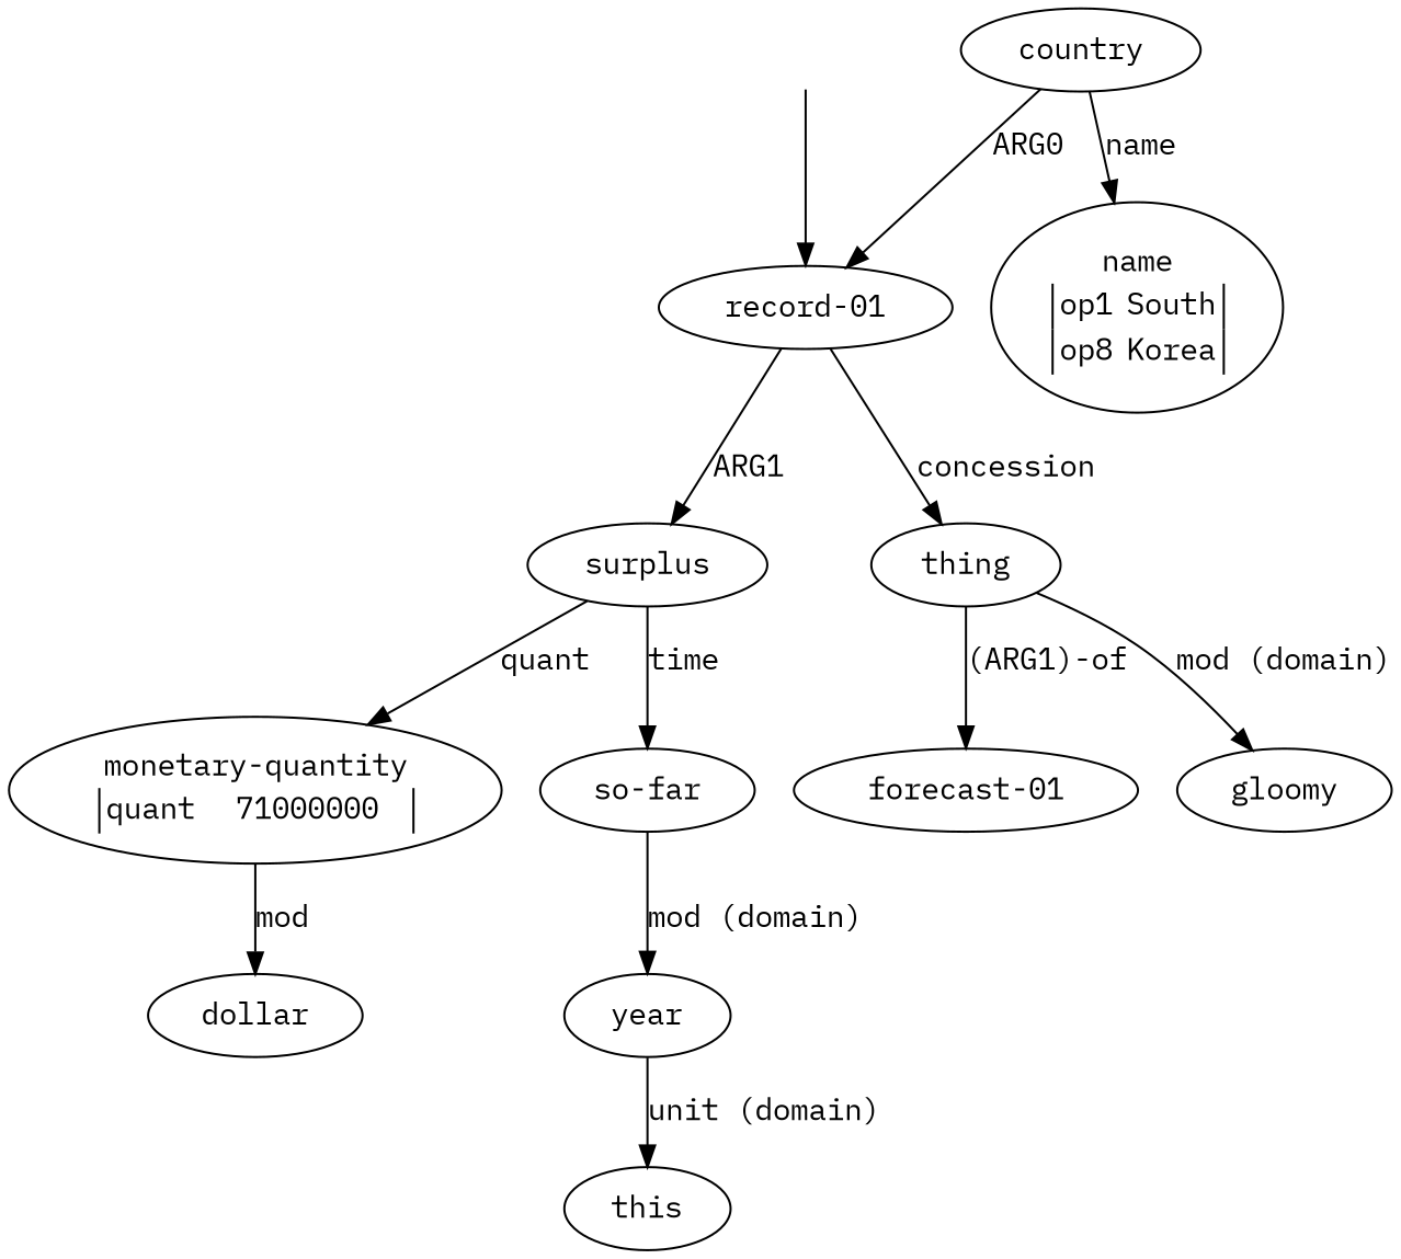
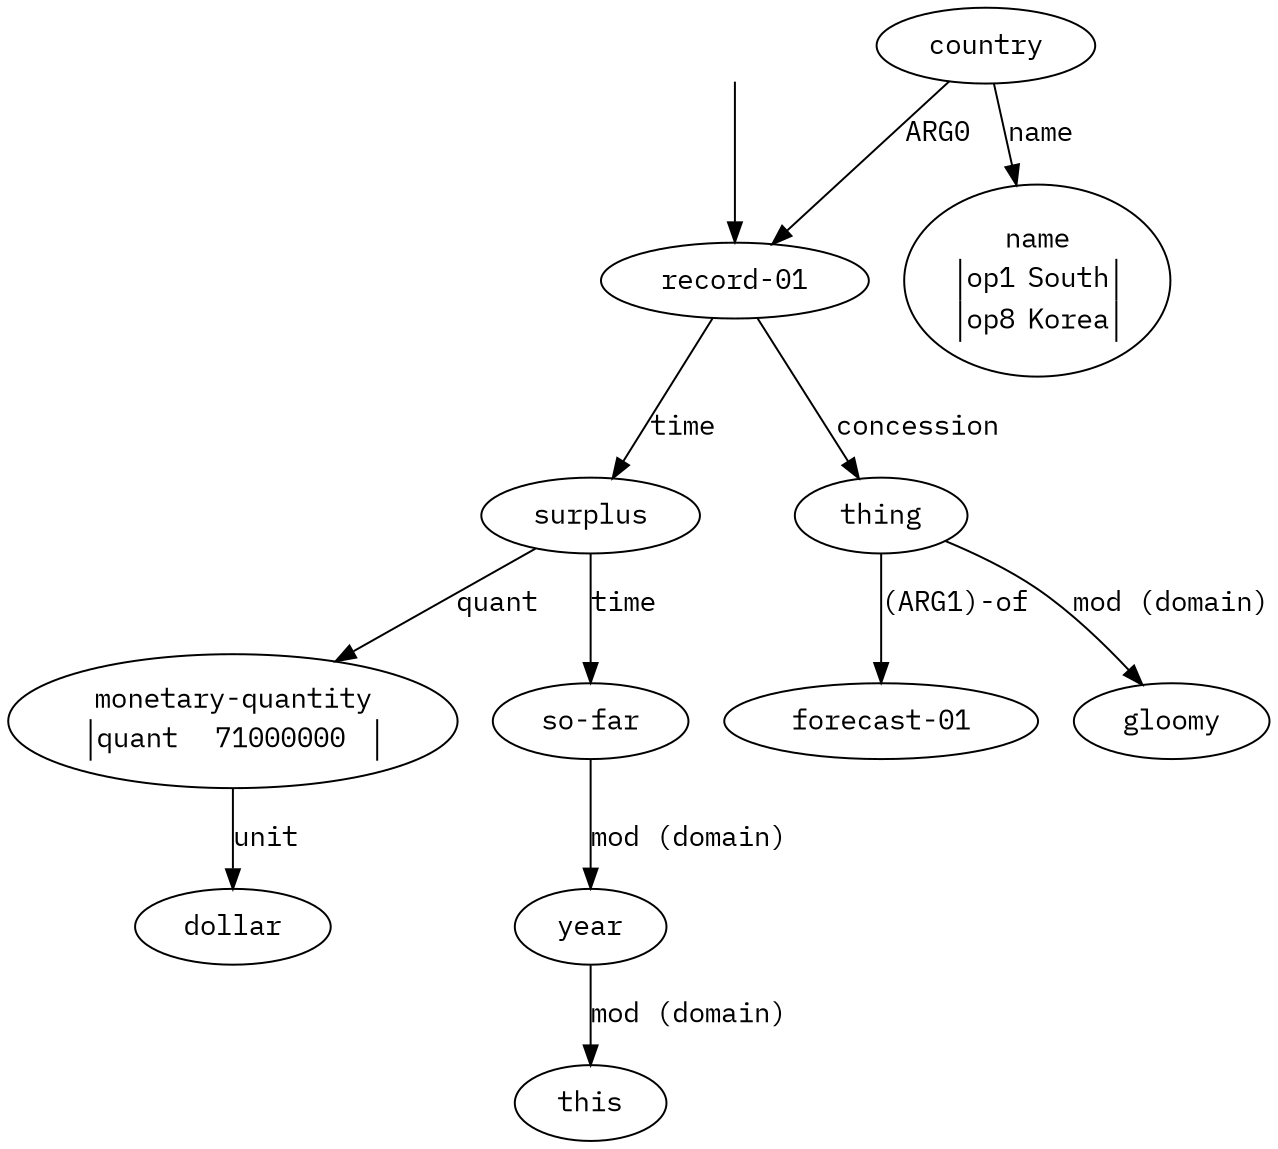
  digraph {
    fontname="IBM Plex Mono"
    node [fontname="IBM Plex Mono"]
    edge [fontname="IBM Plex Mono"]
    top [style=invis]
    n2 [label=<<table align="center" border="0" cellspacing="0"><tr><td colspan="2">record-01</td></tr></table>>]
    n3 [label=<<table align="center" border="0" cellspacing="0"><tr><td colspan="2">surplus</td></tr></table>>]
    n4 [label=<<table align="center" border="0" cellspacing="0"><tr><td colspan="2">thing</td></tr></table>>]
    n5 [label=<<table align="center" border="0" cellspacing="0"><tr><td colspan="2">country</td></tr></table>>]
    n6 [label=<<table align="center" border="0" cellspacing="0"><tr><td colspan="2">name</td></tr><tr><td sides="l" border="1" align="left">op1</td><td sides="r" border="1" align="left">South</td></tr><tr><td sides="l" border="1" align="left">op8</td><td sides="r" border="1" align="left">Korea</td></tr></table>>]
    n7 [label=<<table align="center" border="0" cellspacing="0"><tr><td colspan="2">monetary-quantity</td></tr><tr><td sides="l" border="1" align="left">quant</td><td sides="r" border="1" align="left">71000000</td></tr></table>>]
    n8 [label=<<table align="center" border="0" cellspacing="0"><tr><td colspan="2">so-far</td></tr></table>>]
    n9 [label=<<table align="center" border="0" cellspacing="0"><tr><td colspan="2">forecast-01</td></tr></table>>]
    n10 [label=<<table align="center" border="0" cellspacing="0"><tr><td colspan="2">gloomy</td></tr></table>>]
    n11 [label=<<table align="center" border="0" cellspacing="0"><tr><td colspan="2">dollar</td></tr></table>>]
    n12 [label=<<table align="center" border="0" cellspacing="0"><tr><td colspan="2">year</td></tr></table>>]
    n13 [label=<<table align="center" border="0" cellspacing="0"><tr><td colspan="2">this</td></tr></table>>]
    top -> n2
-   n2 -> n3 [label=ARG1]
+   n2 -> n3 [label=time]
    n2 -> n4 [label=concession]
    n3 -> n7 [label=quant]
    n3 -> n8 [label=time]
    n4 -> n9 [label="(ARG1)-of"]
    n4 -> n10 [label="mod (domain)"]
    n5 -> n2 [label=ARG0]
    n5 -> n6 [label=name]
-   n7 -> n11 [label=mod]
+   n7 -> n11 [label=unit]
    n8 -> n12 [label="mod (domain)"]
-   n12 -> n13 [label="unit (domain)"]
+   n12 -> n13 [label="mod (domain)"]
  }
